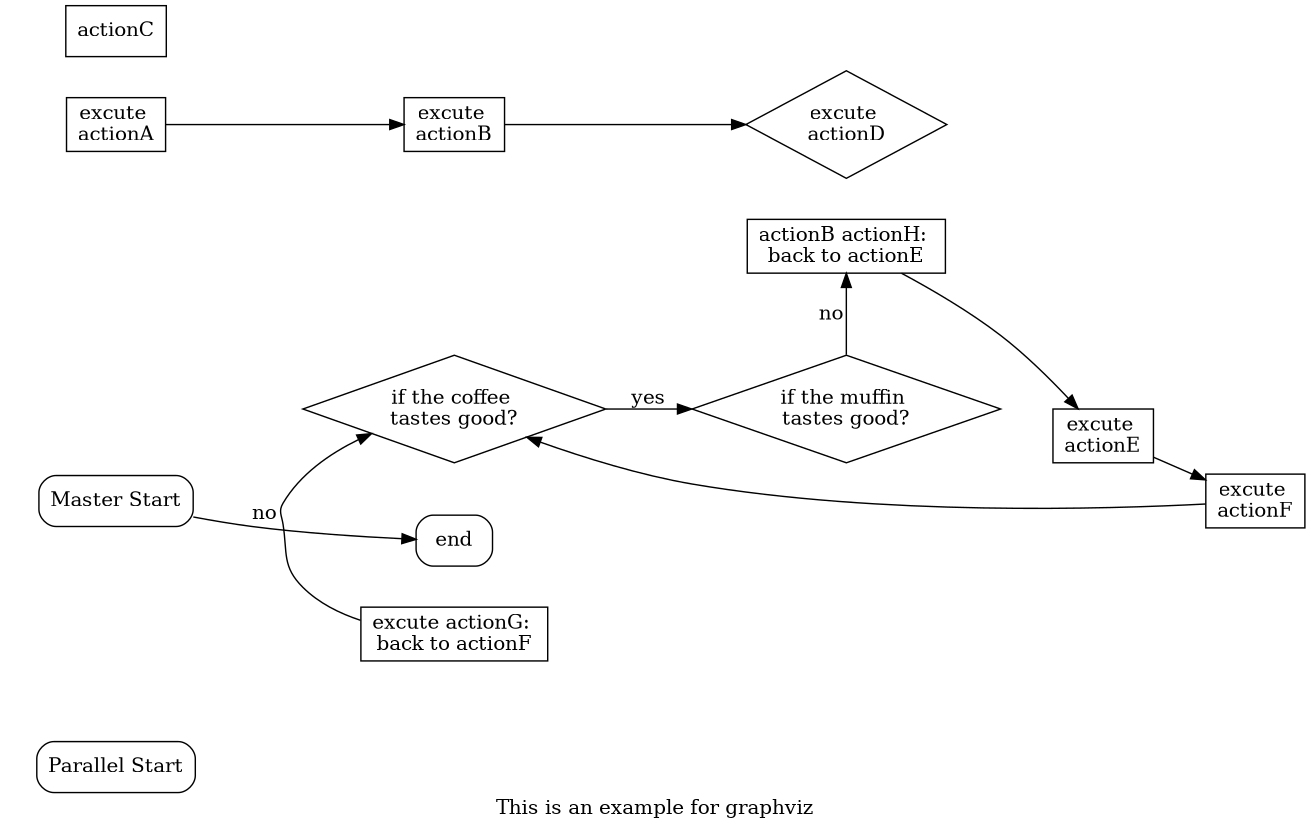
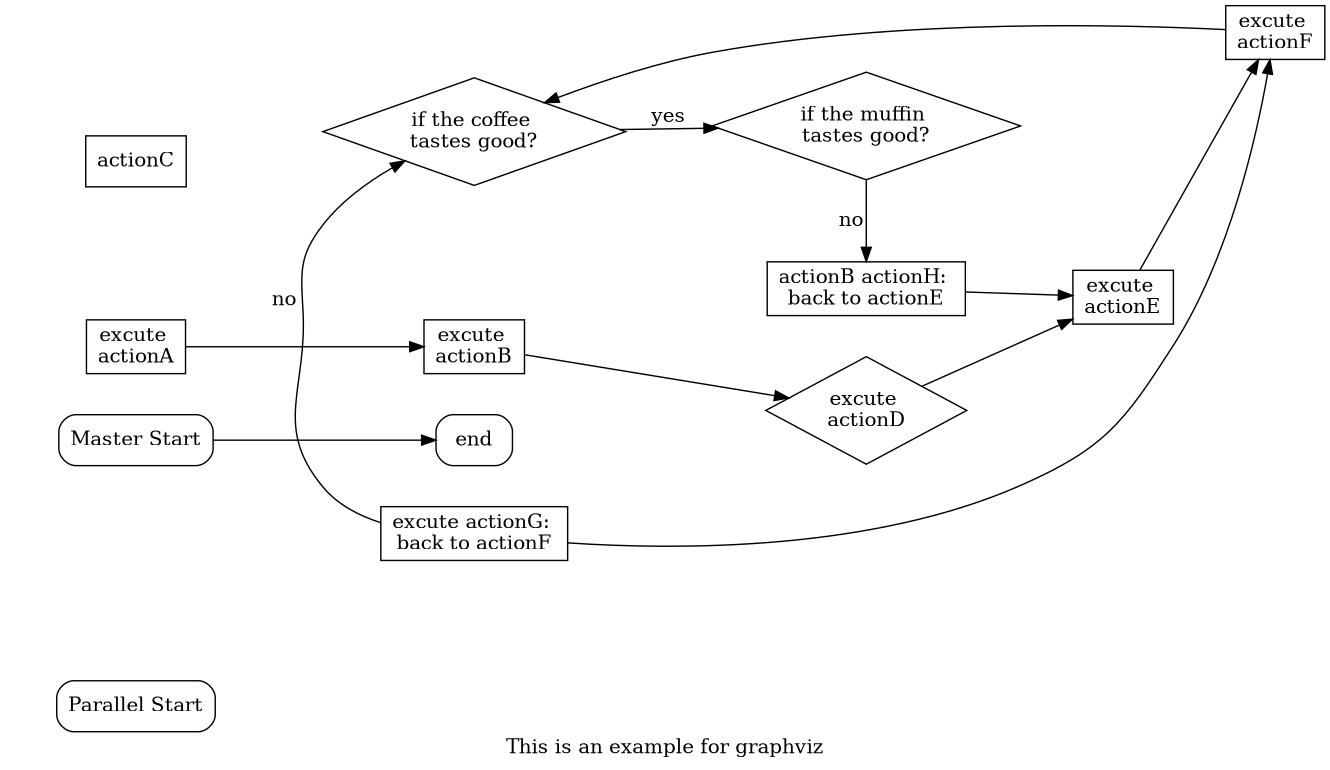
  digraph {
    label="This is an example for graphviz"
    nodesep=0.4
    rankdir=LR
    node [shape=box]
    n1 [label="Parallel Start" style=rounded]
    n2 [label="Master Start" style=rounded]
    n3 [label="                               " style=invis]
    n4 [label="                               " style=invis]
    n5 [label="excute actionG: \nback to actionF"]
    n6 [label="if the coffee \ntastes good?" shape=diamond]
    n7 [label="if the muffin \ntastes good?" shape=diamond]
    n8 [label="excute \nactionA"]
    n9 [label="excute \nactionB"]
    n10 [label="excute \nactionD" shape=diamond]
    n11 [label="excute \nactionE"]
    n12 [label="excute \nactionF"]
    n13 [label="actionB actionH: \nback to actionE"]
    end [style=rounded]
    actionC
    subgraph sub_1 {
      rank=same
      n1
      n2
      n3
      n4
    }
    subgraph sub_2 {
      n2
      n5
      n6
      n7
      n8
      n9
      n10
      n11
      n12
    }
    subgraph sub_3 {
      rank=same
      n1
      n2
      n3
      n4
    }
    subgraph sub_4 {
      rank=same
      n5
      n6
    }
    subgraph sub_5 {
      rank=same
      n7
      n13
    }
    subgraph sub_6 {
      n3
      n5
      n12
    }
    subgraph sub_7 {
      n4
      n7
      n11
      n13
    }
    n2 -> n3 [style=invis]
    n2 -> end
    n3 -> n1 [style=invis]
    n3 -> n5 [style=invis]
    n4 -> n2 [style=invis]
    n4 -> n13 [style=invis]
    n5 -> n6 [label=no]
+   n5 -> n12 [weight=0]
    n6 -> n7 [label=yes]
    n7 -> n13 [label=no weight=0]
    n8 -> n9
    n9 -> n10
+   n10 -> n11
    n11 -> n12
    n12 -> n6
    n13 -> n11 [weight=0]
  }
